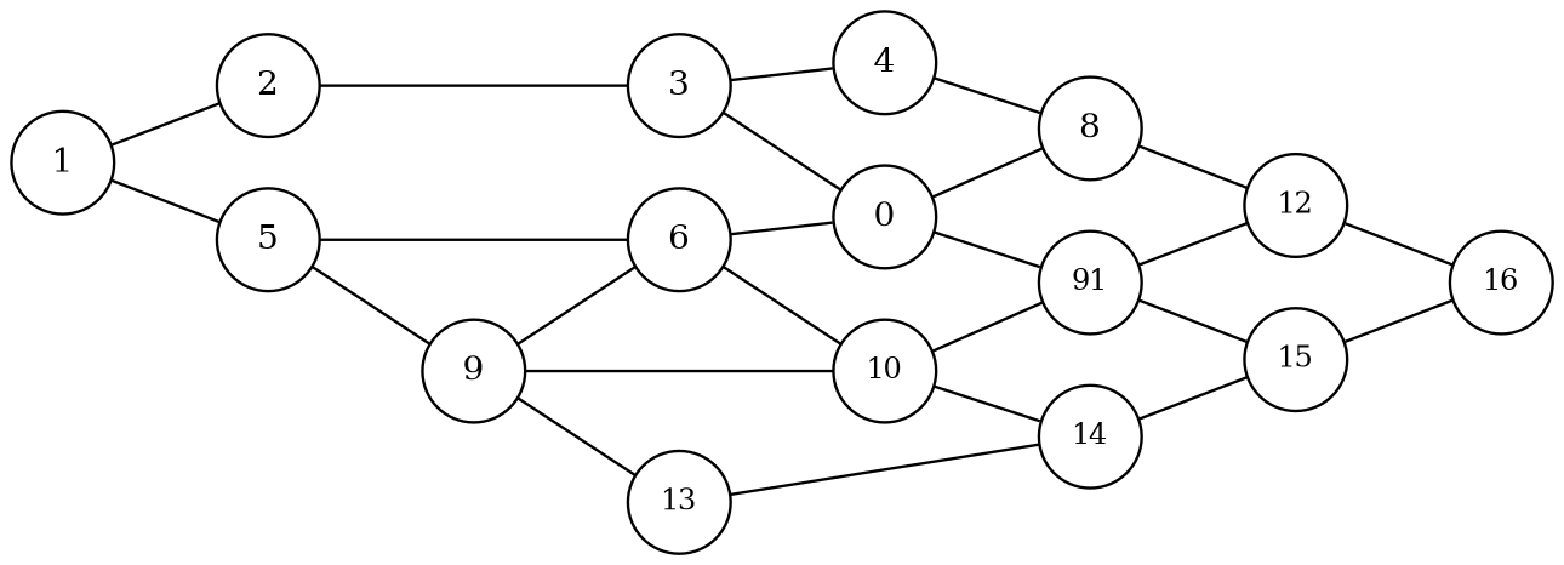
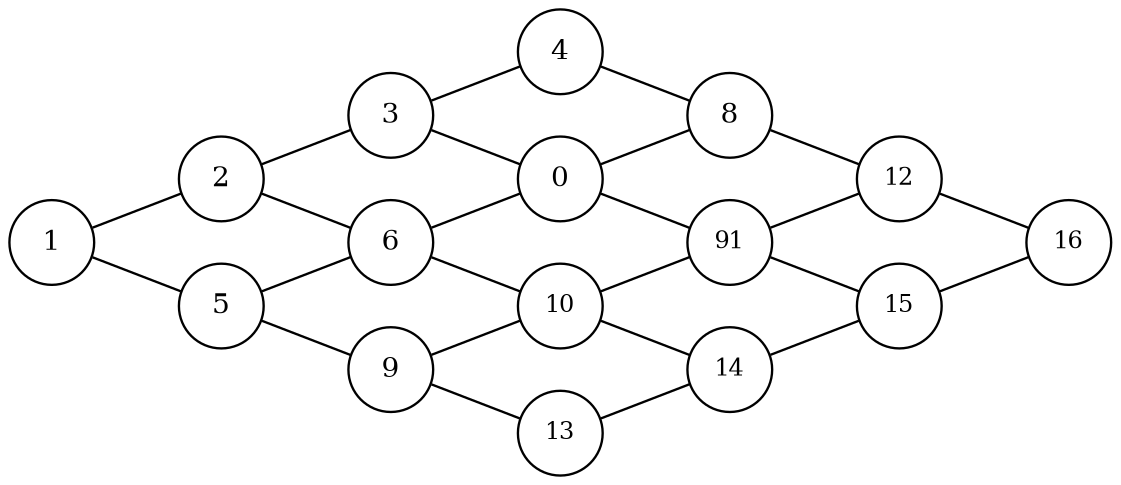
  strict graph {
    rankdir=LR
    node [fontsize=12 shape=circle]
    n1 [label=1]
    n2 [label=2]
    n3 [label=5]
    n4 [label=3]
    n5 [label=6]
    n6 [label=9]
    n7 [label=4]
    n8 [label=0]
    n9 [fontsize=10 label=10]
    n10 [label=8]
    n11 [fontsize=10 label=91]
    n12 [fontsize=10 label=12]
    n13 [fontsize=10 label=13]
    n14 [fontsize=10 label=14]
    n15 [fontsize=10 label=15]
    n16 [fontsize=10 label=16]
    n1 -- n2
    n1 -- n3
    n2 -- n4
-   n6 -- n5
+   n2 -- n5
    n3 -- n5
    n3 -- n6
    n4 -- n7
    n4 -- n8
    n5 -- n8
    n5 -- n9
    n6 -- n9
    n6 -- n13
    n7 -- n10
    n8 -- n10
    n8 -- n11
    n9 -- n11
    n9 -- n14
    n10 -- n12
    n11 -- n12
    n11 -- n15
    n12 -- n16
    n13 -- n14
    n14 -- n15
    n15 -- n16
  }
